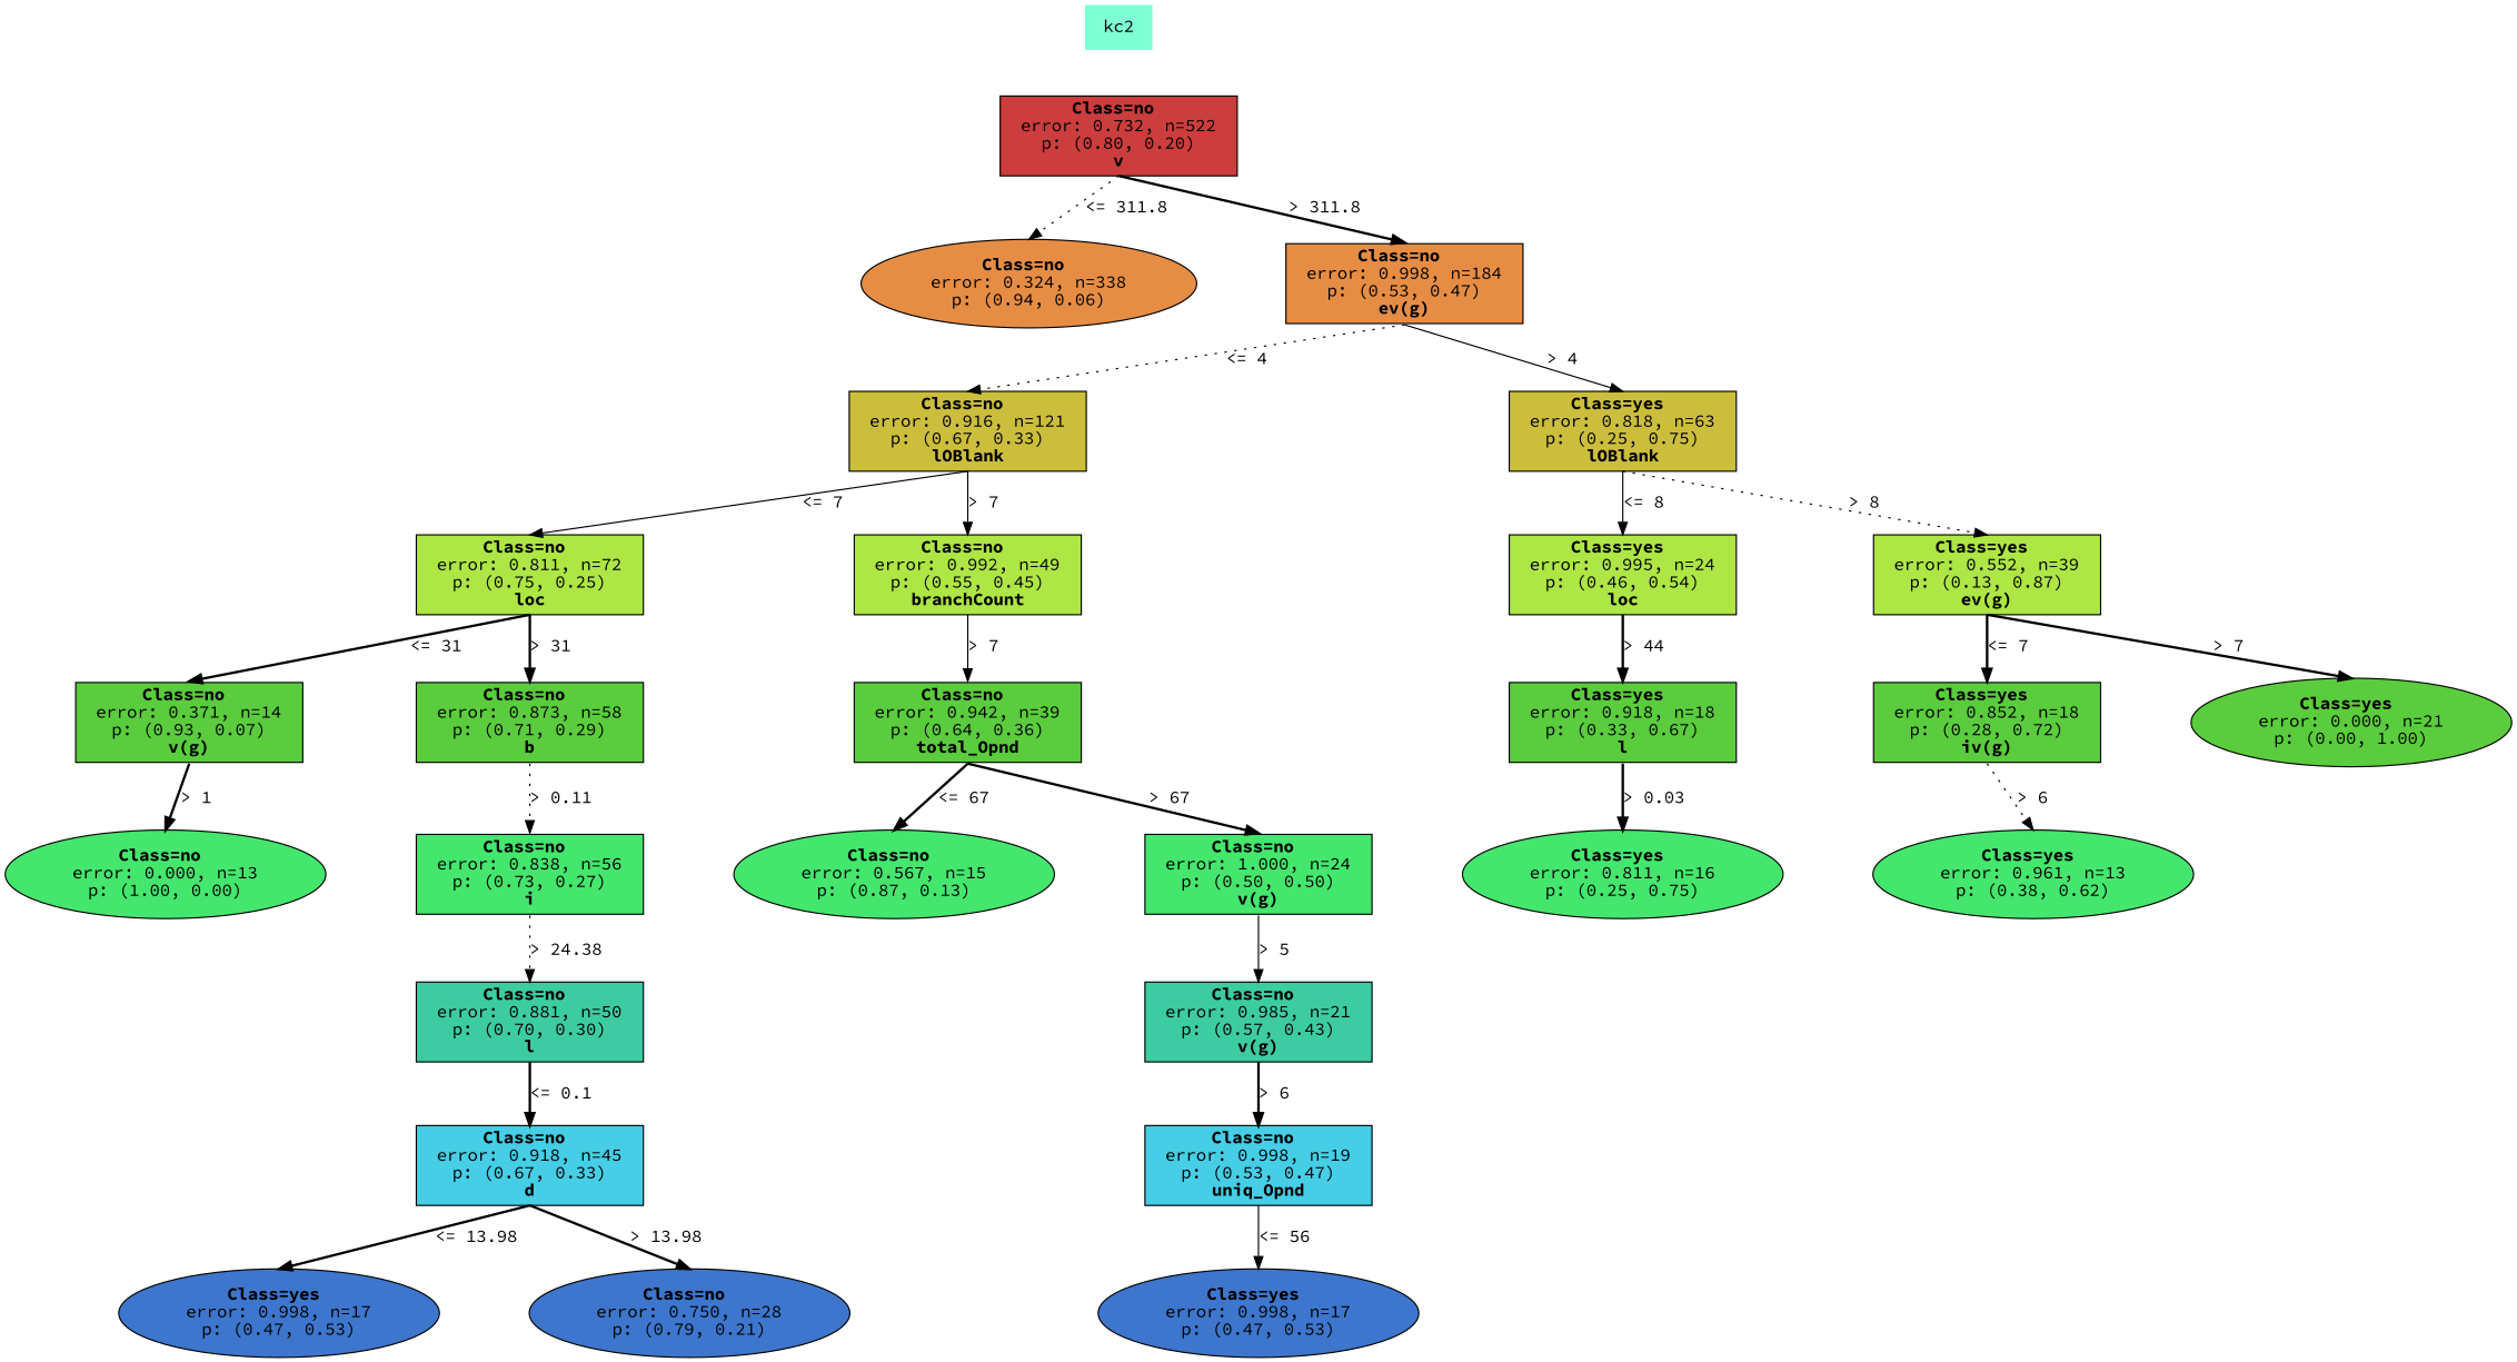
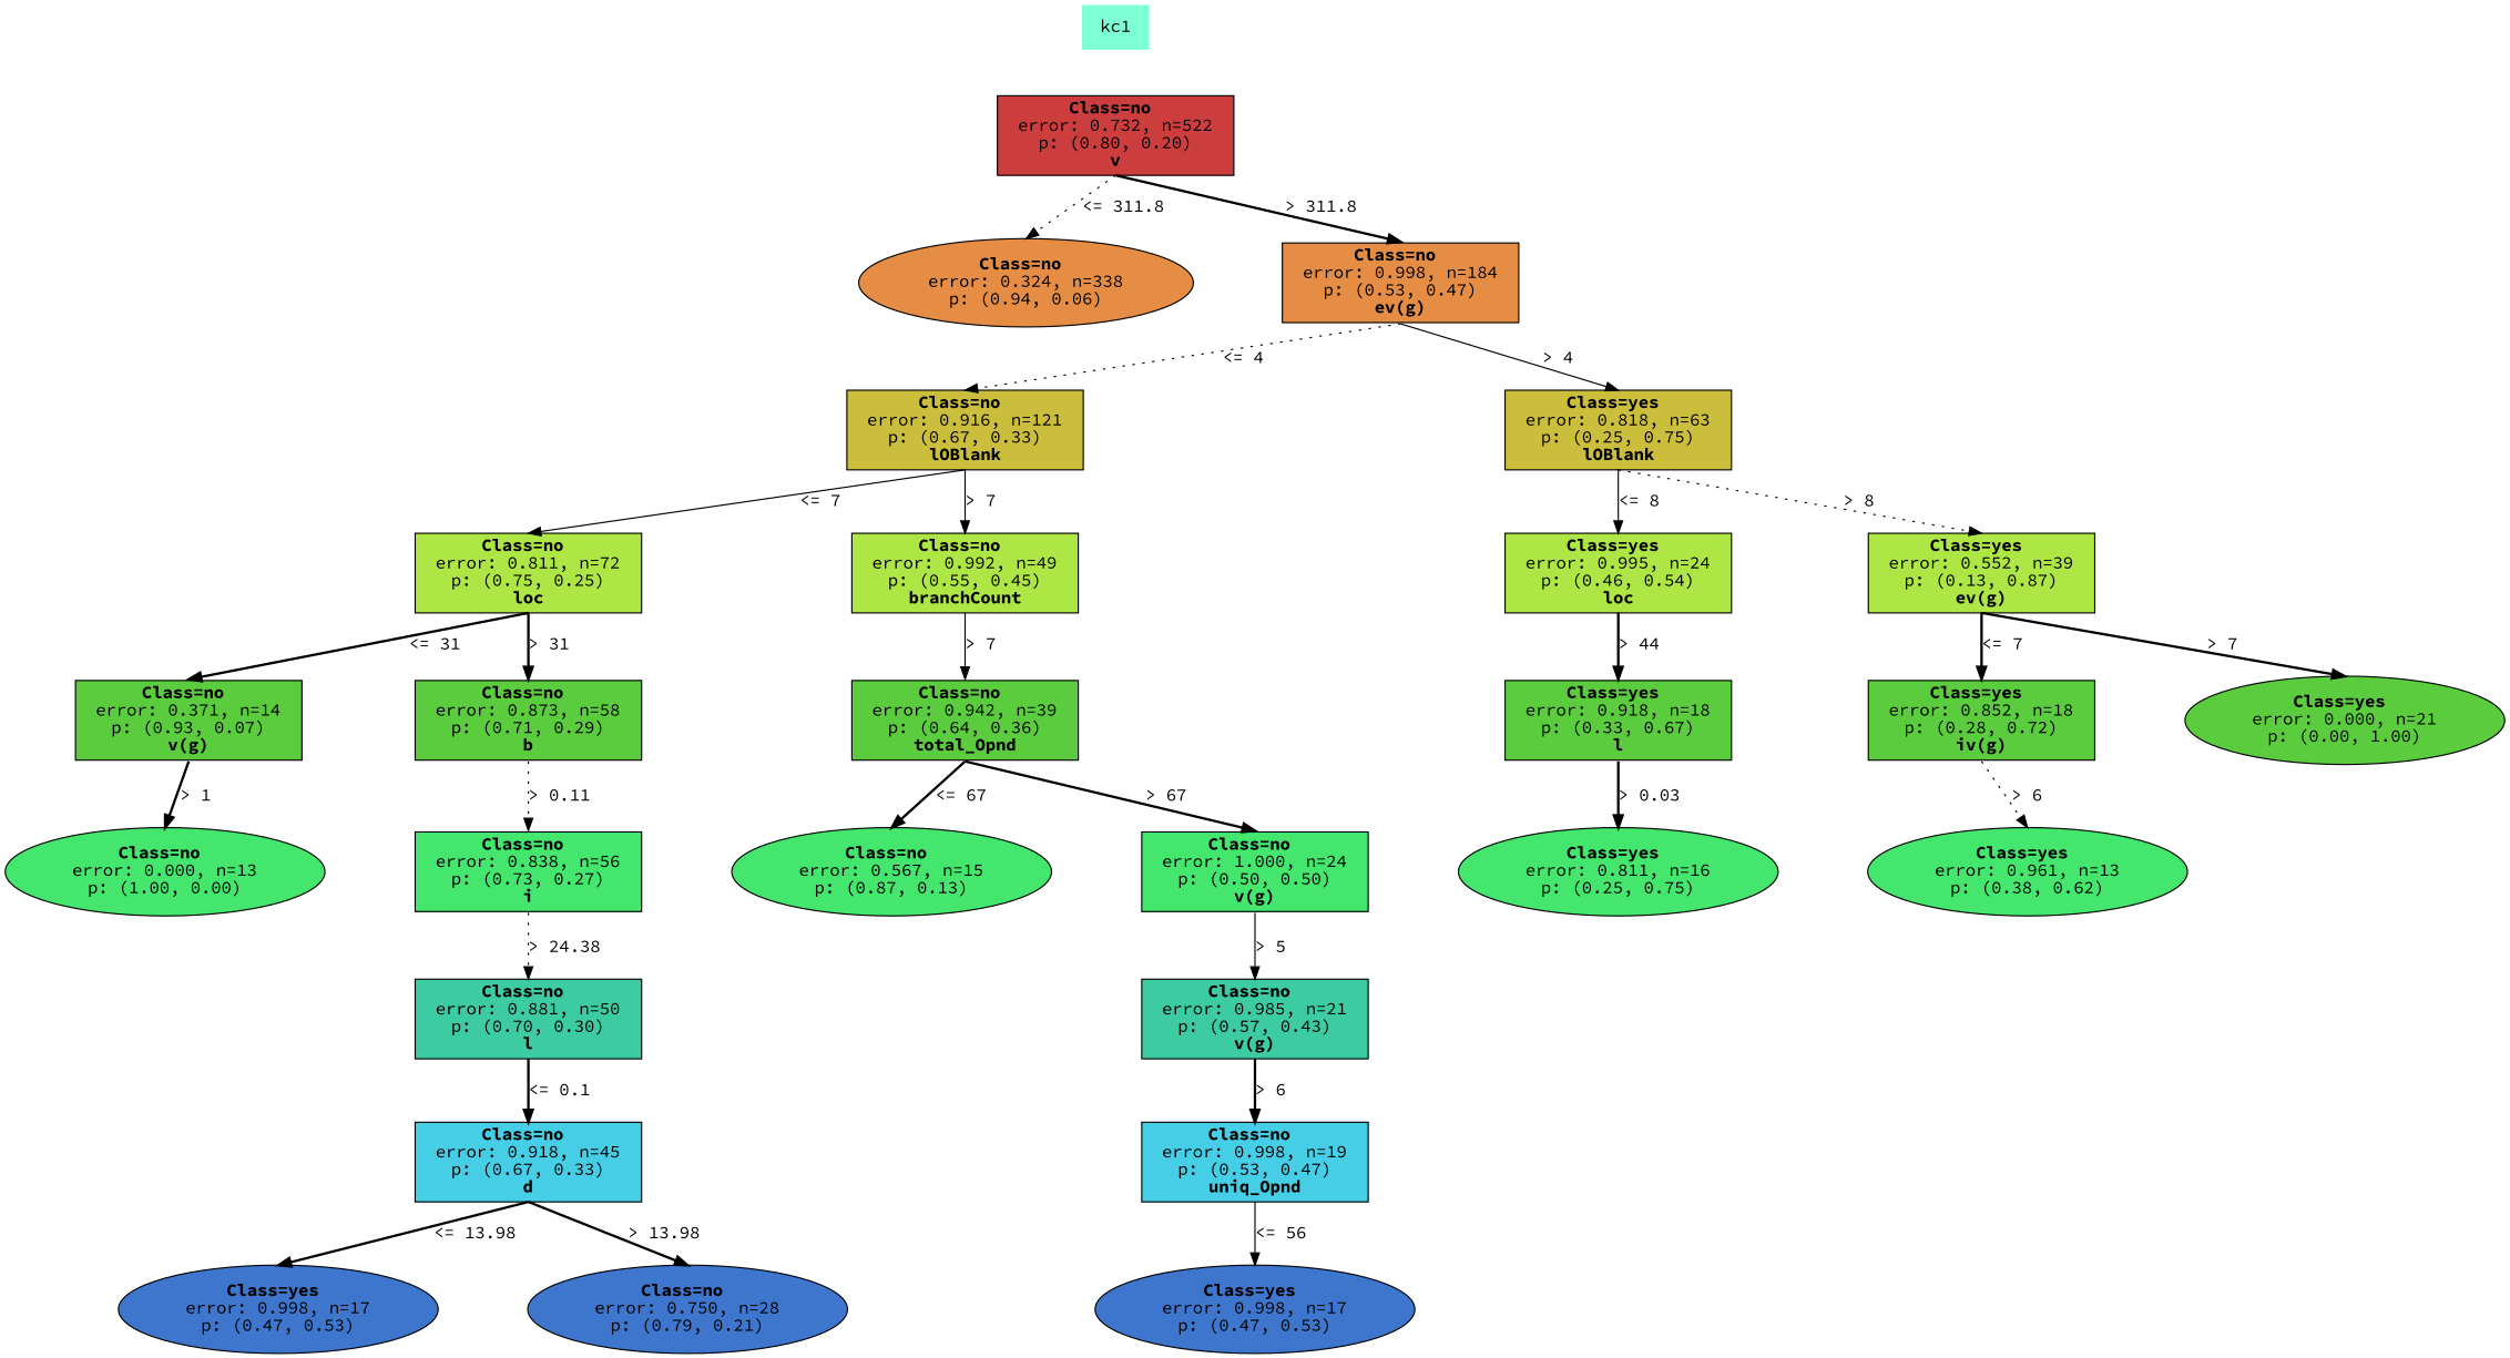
  digraph {
    nodesep=1
    ranksep=0.5
    splines=false
    fontname="Source Code Pro"
    node [color=black fillcolor="0.300 0.7 0.800" fontname="Source Code Pro" shape=rect style=filled]
    edge [fontname="Source Code Pro" headport=n style=bold tailport=s]
-   n1 [color=red fillcolor=aquamarine label=kc2 shape=plaintext]
+   n1 [color=red fillcolor=aquamarine label=kc1 shape=plaintext]
    n2 [fillcolor="0.000 0.7 0.800" label=<<b> Class=no </b> <br/> error: 0.732, n=522 <br/> p: (0.80, 0.20) <br/><b>v</b>>]
    n3 [fillcolor="0.075 0.7 0.900" label=<<b> Class=no </b> <br/> error: 0.324, n=338 <br/> p: (0.94, 0.06) > shape=oval]
    n4 [fillcolor="0.075 0.7 0.900" label=<<b> Class=no </b> <br/> error: 0.998, n=184 <br/> p: (0.53, 0.47) <br/><b>ev(g)</b>>]
    n5 [fillcolor="0.150 0.7 0.800" label=<<b> Class=no </b> <br/> error: 0.916, n=121 <br/> p: (0.67, 0.33) <br/><b>lOBlank</b>>]
    n6 [fillcolor="0.150 0.7 0.800" label=<<b> Class=yes </b> <br/> error: 0.818, n=63 <br/> p: (0.25, 0.75) <br/><b>lOBlank</b>>]
    n7 [fillcolor="0.225 0.7 0.900" label=<<b> Class=no </b> <br/> error: 0.811, n=72 <br/> p: (0.75, 0.25) <br/><b>loc</b>>]
    n8 [fillcolor="0.225 0.7 0.900" label=<<b> Class=no </b> <br/> error: 0.992, n=49 <br/> p: (0.55, 0.45) <br/><b>branchCount</b>>]
    n9 [label=<<b> Class=no </b> <br/> error: 0.371, n=14 <br/> p: (0.93, 0.07) <br/><b>v(g)</b>>]
    n10 [label=<<b> Class=no </b> <br/> error: 0.873, n=58 <br/> p: (0.71, 0.29) <br/><b>b</b>>]
    n11 [fillcolor="0.375 0.7 0.900" label=<<b> Class=no </b> <br/> error: 0.000, n=13 <br/> p: (1.00, 0.00) > shape=oval]
    n12 [fillcolor="0.375 0.7 0.900" label=<<b> Class=no </b> <br/> error: 0.838, n=56 <br/> p: (0.73, 0.27) <br/><b>i</b>>]
    n13 [fillcolor="0.450 0.7 0.800" label=<<b> Class=no </b> <br/> error: 0.881, n=50 <br/> p: (0.70, 0.30) <br/><b>l</b>>]
    n14 [fillcolor="0.525 0.7 0.900" label=<<b> Class=no </b> <br/> error: 0.918, n=45 <br/> p: (0.67, 0.33) <br/><b>d</b>>]
    n15 [fillcolor="0.600 0.7 0.800" label=<<b> Class=yes </b> <br/> error: 0.998, n=17 <br/> p: (0.47, 0.53) > shape=oval]
    n16 [fillcolor="0.600 0.7 0.800" label=<<b> Class=no </b> <br/> error: 0.750, n=28 <br/> p: (0.79, 0.21) > shape=oval]
    n17 [label=<<b> Class=no </b> <br/> error: 0.942, n=39 <br/> p: (0.64, 0.36) <br/><b>total_Opnd</b>>]
    n18 [fillcolor="0.375 0.7 0.900" label=<<b> Class=no </b> <br/> error: 0.567, n=15 <br/> p: (0.87, 0.13) > shape=oval]
    n19 [fillcolor="0.375 0.7 0.900" label=<<b> Class=no </b> <br/> error: 1.000, n=24 <br/> p: (0.50, 0.50) <br/><b>v(g)</b>>]
    n20 [fillcolor="0.450 0.7 0.800" label=<<b> Class=no </b> <br/> error: 0.985, n=21 <br/> p: (0.57, 0.43) <br/><b>v(g)</b>>]
    n21 [fillcolor="0.525 0.7 0.900" label=<<b> Class=no </b> <br/> error: 0.998, n=19 <br/> p: (0.53, 0.47) <br/><b>uniq_Opnd</b>>]
    n22 [fillcolor="0.600 0.7 0.800" label=<<b> Class=yes </b> <br/> error: 0.998, n=17 <br/> p: (0.47, 0.53) > shape=oval]
    n23 [fillcolor="0.225 0.7 0.900" label=<<b> Class=yes </b> <br/> error: 0.995, n=24 <br/> p: (0.46, 0.54) <br/><b>loc</b>>]
    n24 [fillcolor="0.225 0.7 0.900" label=<<b> Class=yes </b> <br/> error: 0.552, n=39 <br/> p: (0.13, 0.87) <br/><b>ev(g)</b>>]
    n25 [label=<<b> Class=yes </b> <br/> error: 0.918, n=18 <br/> p: (0.33, 0.67) <br/><b>l</b>>]
    n26 [fillcolor="0.375 0.7 0.900" label=<<b> Class=yes </b> <br/> error: 0.811, n=16 <br/> p: (0.25, 0.75) > shape=oval]
    n27 [label=<<b> Class=yes </b> <br/> error: 0.852, n=18 <br/> p: (0.28, 0.72) <br/><b>iv(g)</b>>]
    n28 [label=<<b> Class=yes </b> <br/> error: 0.000, n=21 <br/> p: (0.00, 1.00) > shape=oval]
    n29 [fillcolor="0.375 0.7 0.900" label=<<b> Class=yes </b> <br/> error: 0.961, n=13 <br/> p: (0.38, 0.62) > shape=oval]
    n1 -> n2 [style=invis]
    n2 -> n3 [label="<= 311.8" style=dotted]
    n2 -> n4 [label="> 311.8"]
    n4 -> n5 [label="<= 4" style=dotted]
    n4 -> n6 [label="> 4" style=solid]
    n5 -> n7 [label="<= 7" style=solid]
    n5 -> n8 [label="> 7" style=solid]
    n6 -> n23 [label="<= 8" style=solid]
    n6 -> n24 [label="> 8" style=dotted]
    n7 -> n9 [label="<= 31"]
    n7 -> n10 [label="> 31"]
    n8 -> n17 [label="> 7" style=solid]
    n9 -> n11 [label="> 1"]
    n10 -> n12 [label="> 0.11" style=dotted]
    n12 -> n13 [label="> 24.38" style=dotted]
    n13 -> n14 [label="<= 0.1"]
    n14 -> n15 [label="<= 13.98"]
    n14 -> n16 [label="> 13.98"]
    n17 -> n18 [label="<= 67"]
    n17 -> n19 [label="> 67"]
    n19 -> n20 [label="> 5" style=solid]
    n20 -> n21 [label="> 6"]
    n21 -> n22 [label="<= 56" style=solid]
    n23 -> n25 [label="> 44"]
    n24 -> n27 [label="<= 7"]
    n24 -> n28 [label="> 7"]
    n25 -> n26 [label="> 0.03"]
    n27 -> n29 [label="> 6" style=dotted]
  }
